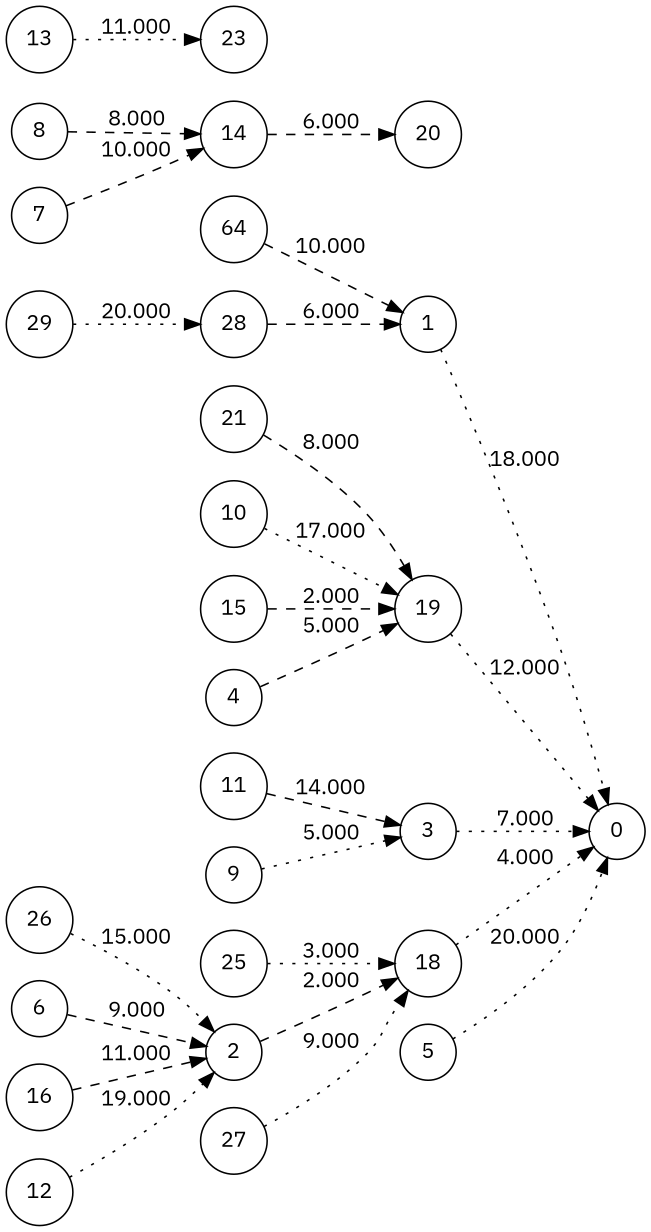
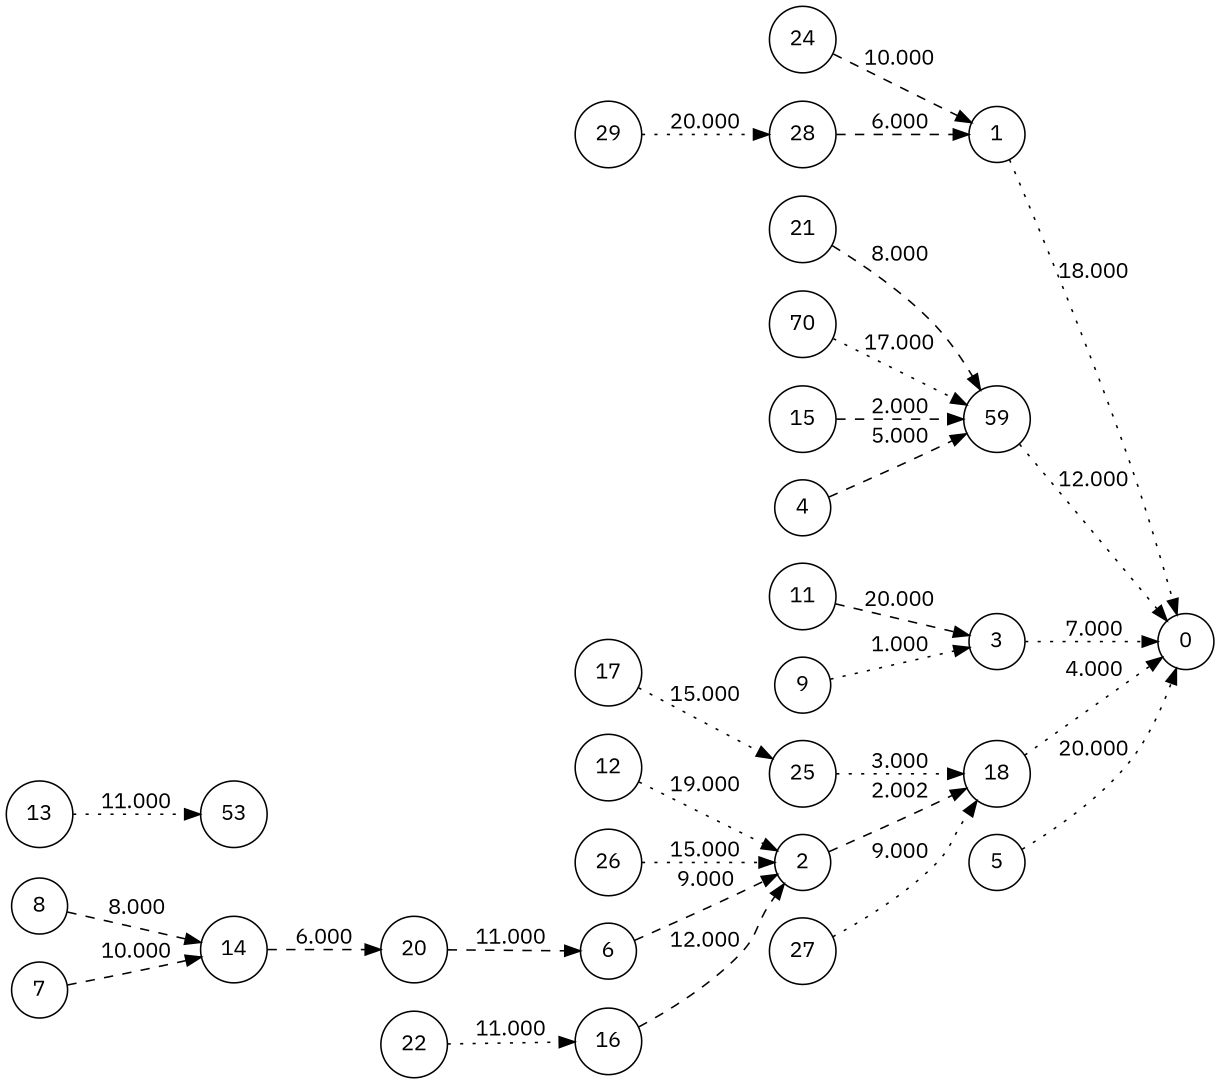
  digraph {
    fontname="IBM Plex Sans"
    rankdir=LR
    node [fontname="IBM Plex Sans" shape=circle]
    edge [fontname="IBM Plex Sans" style=dotted]
+   17
    25
    18
    0
    1
    4
-   19
+   19 [label=59]
    28
    3
    9
    20
    6
    2
    21
+   22
    16
-   10
+   10 [label=70]
    11
    27
    13
-   23
+   23 [label=53]
    29
    15
    8
    14
    5
    12
    26
-   24 [label=64]
+   24
    7
+   17 -> 25 [label=15.000]
    25 -> 18 [label=3.000]
    18 -> 0 [label=4.000]
    1 -> 0 [label=18.000]
    4 -> 19 [label=5.000 style=dashed]
    19 -> 0 [label=12.000]
    28 -> 1 [label=6.000 style=dashed]
    3 -> 0 [label=7.000]
-   9 -> 3 [label=5.000]
+   9 -> 3 [label=1.000]
+   20 -> 6 [label=11.000 style=dashed]
    6 -> 2 [label=9.000 style=dashed]
-   2 -> 18 [label=2.000 style=dashed]
+   2 -> 18 [label=2.002 style=dashed]
    21 -> 19 [label=8.000 style=dashed]
-   16 -> 2 [label=11.000 style=dashed]
+   22 -> 16 [label=11.000]
+   16 -> 2 [label=12.000 style=dashed]
    10 -> 19 [label=17.000]
-   11 -> 3 [label=14.000 style=dashed]
+   11 -> 3 [label=20.000 style=dashed]
    27 -> 18 [label=9.000]
    13 -> 23 [label=11.000]
    29 -> 28 [label=20.000]
    15 -> 19 [label=2.000 style=dashed]
    8 -> 14 [label=8.000 style=dashed]
    14 -> 20 [label=6.000 style=dashed]
    5 -> 0 [label=20.000]
    12 -> 2 [label=19.000]
    26 -> 2 [label=15.000]
    24 -> 1 [label=10.000 style=dashed]
    7 -> 14 [label=10.000 style=dashed]
  }
